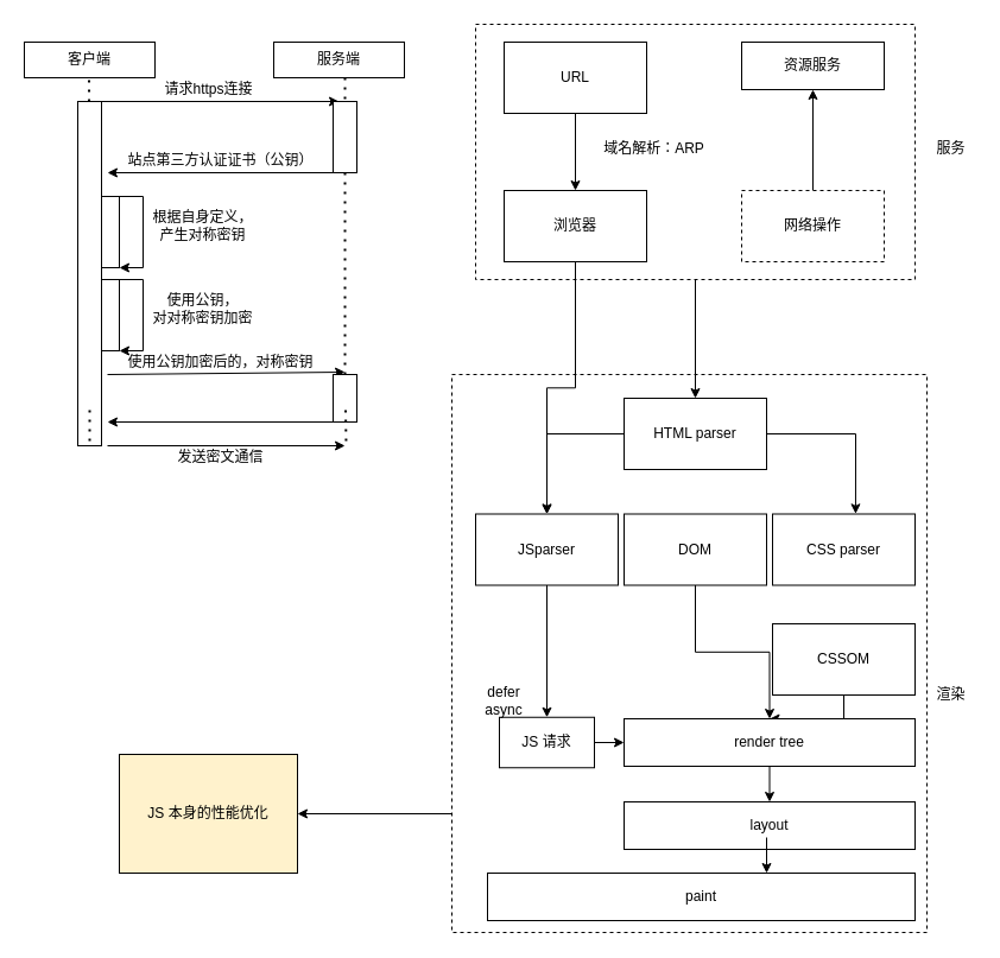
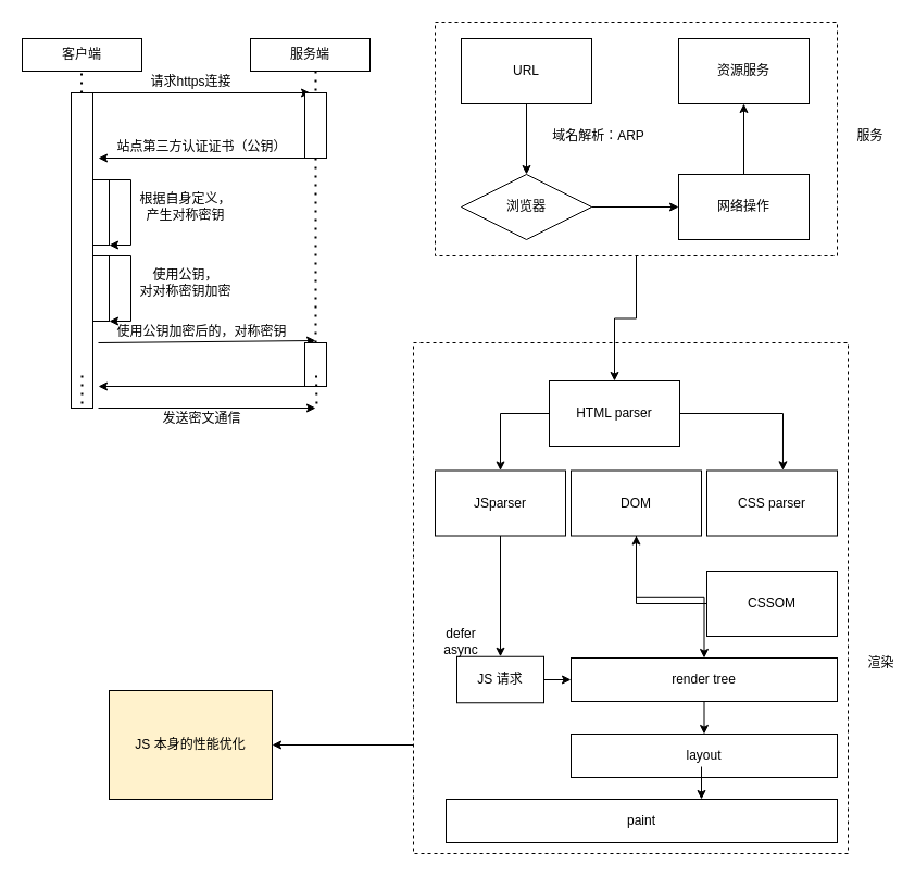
  <mxCell id="0" />
  <mxCell id="1" parent="0" />
  <mxCell id="2" value="" style="rounded=0;whiteSpace=wrap;html=1;dashed=1;" vertex="1" parent="1"><mxGeometry x="380" y="315" width="400" height="470" as="geometry" /></mxCell>
  <mxCell id="3" value="" style="edgeStyle=orthogonalEdgeStyle;rounded=0;orthogonalLoop=1;jettySize=auto;html=1;entryX=0.5;entryY=0;entryDx=0;entryDy=0;" edge="1" parent="1" source="4" target="39"><mxGeometry relative="1" as="geometry" /></mxCell>
  <mxCell id="4" value="" style="rounded=0;whiteSpace=wrap;html=1;dashed=1;" vertex="1" parent="1"><mxGeometry x="400" y="20" width="370" height="215" as="geometry" /></mxCell>
  <mxCell id="5" value="" style="edgeStyle=orthogonalEdgeStyle;rounded=0;orthogonalLoop=1;jettySize=auto;html=1;" edge="1" parent="1" source="6" target="8"><mxGeometry relative="1" as="geometry" /></mxCell>
  <mxCell id="6" value="URL" style="rounded=0;whiteSpace=wrap;html=1;" vertex="1" parent="1"><mxGeometry x="424" y="35" width="120" height="60" as="geometry" /></mxCell>
- <mxCell id="7" value="" style="edgeStyle=orthogonalEdgeStyle;rounded=0;orthogonalLoop=1;jettySize=auto;html=1;" edge="1" parent="1" source="8" target="43"><mxGeometry relative="1" as="geometry" /></mxCell>
- <mxCell id="8" value="浏览器" style="rounded=0;whiteSpace=wrap;html=1;" vertex="1" parent="1"><mxGeometry x="424" y="160" width="120" height="60" as="geometry" /></mxCell>
+ <mxCell id="7" value="" style="edgeStyle=orthogonalEdgeStyle;rounded=0;orthogonalLoop=1;jettySize=auto;html=1;" edge="1" parent="1" source="8" target="35"><mxGeometry relative="1" as="geometry" /></mxCell>
+ <mxCell id="8" value="浏览器" style="rhombus;whiteSpace=wrap;html=1;" vertex="1" parent="1"><mxGeometry x="424" y="160" width="120" height="60" as="geometry" /></mxCell>
  <mxCell id="9" value="客户端" style="rounded=0;whiteSpace=wrap;html=1;" vertex="1" parent="1"><mxGeometry x="20" y="35" width="110" height="30" as="geometry" /></mxCell>
  <mxCell id="10" value="服务端" style="rounded=0;whiteSpace=wrap;html=1;" vertex="1" parent="1"><mxGeometry x="230" y="35" width="110" height="30" as="geometry" /></mxCell>
  <mxCell id="11" value="" style="endArrow=none;dashed=1;html=1;dashPattern=1 3;strokeWidth=2;rounded=0;startArrow=none;" edge="1" parent="1" source="13"><mxGeometry width="50" height="50" relative="1" as="geometry"><mxPoint x="75" y="345" as="sourcePoint" /><mxPoint x="74.5" y="65" as="targetPoint" /></mxGeometry></mxCell>
  <mxCell id="12" value="" style="endArrow=none;dashed=1;html=1;dashPattern=1 3;strokeWidth=2;rounded=0;startArrow=none;" edge="1" parent="1" source="28"><mxGeometry width="50" height="50" relative="1" as="geometry"><mxPoint x="290.5" y="345" as="sourcePoint" /><mxPoint x="290" y="65" as="targetPoint" /></mxGeometry></mxCell>
  <mxCell id="13" value="" style="rounded=0;whiteSpace=wrap;html=1;" vertex="1" parent="1"><mxGeometry x="65" y="85" width="20" height="290" as="geometry" /></mxCell>
  <mxCell id="14" value="" style="endArrow=none;dashed=1;html=1;dashPattern=1 3;strokeWidth=2;rounded=0;" edge="1" parent="1" target="13"><mxGeometry width="50" height="50" relative="1" as="geometry"><mxPoint x="75" y="345" as="sourcePoint" /><mxPoint x="74.5" y="65" as="targetPoint" /></mxGeometry></mxCell>
  <mxCell id="15" value="" style="endArrow=classic;html=1;rounded=0;" edge="1" parent="1"><mxGeometry width="50" height="50" relative="1" as="geometry"><mxPoint x="85" y="85" as="sourcePoint" /><mxPoint x="285" y="85" as="targetPoint" /></mxGeometry></mxCell>
  <mxCell id="16" value="请求https连接" style="text;html=1;align=center;verticalAlign=middle;resizable=0;points=[];autosize=1;strokeColor=none;fillColor=none;" vertex="1" parent="1"><mxGeometry x="130" y="65" width="90" height="20" as="geometry" /></mxCell>
  <mxCell id="17" value="" style="rounded=0;whiteSpace=wrap;html=1;" vertex="1" parent="1"><mxGeometry x="280" y="85" width="20" height="60" as="geometry" /></mxCell>
  <mxCell id="18" value="" style="endArrow=classic;html=1;rounded=0;exitX=0;exitY=1;exitDx=0;exitDy=0;" edge="1" parent="1" source="17"><mxGeometry width="50" height="50" relative="1" as="geometry"><mxPoint x="260" y="145" as="sourcePoint" /><mxPoint x="90" y="145" as="targetPoint" /></mxGeometry></mxCell>
  <mxCell id="19" value="站点第三方认证证书（公钥）" style="text;html=1;align=center;verticalAlign=middle;resizable=0;points=[];autosize=1;strokeColor=none;fillColor=none;" vertex="1" parent="1"><mxGeometry x="100" y="125" width="170" height="20" as="geometry" /></mxCell>
  <mxCell id="20" value="" style="rounded=0;whiteSpace=wrap;html=1;" vertex="1" parent="1"><mxGeometry x="85" y="165" width="15" height="60" as="geometry" /></mxCell>
  <mxCell id="21" value="" style="endArrow=classic;html=1;rounded=0;exitX=0.75;exitY=0;exitDx=0;exitDy=0;entryX=1;entryY=1;entryDx=0;entryDy=0;" edge="1" parent="1" source="20" target="20"><mxGeometry width="50" height="50" relative="1" as="geometry"><mxPoint x="270" y="225" as="sourcePoint" /><mxPoint x="320" y="175" as="targetPoint" /><Array as="points"><mxPoint x="120" y="165" /><mxPoint x="120" y="225" /></Array></mxGeometry></mxCell>
  <mxCell id="22" value="根据自身定义，&lt;br&gt;产生对称密钥" style="text;html=1;align=center;verticalAlign=middle;resizable=0;points=[];autosize=1;strokeColor=none;fillColor=none;" vertex="1" parent="1"><mxGeometry x="120" y="175" width="100" height="30" as="geometry" /></mxCell>
  <mxCell id="23" value="" style="rounded=0;whiteSpace=wrap;html=1;" vertex="1" parent="1"><mxGeometry x="85" y="235" width="15" height="60" as="geometry" /></mxCell>
  <mxCell id="24" value="" style="endArrow=classic;html=1;rounded=0;exitX=0.75;exitY=0;exitDx=0;exitDy=0;entryX=1;entryY=1;entryDx=0;entryDy=0;" edge="1" parent="1" source="23" target="23"><mxGeometry width="50" height="50" relative="1" as="geometry"><mxPoint x="270" y="295" as="sourcePoint" /><mxPoint x="320" y="245" as="targetPoint" /><Array as="points"><mxPoint x="120" y="235" /><mxPoint x="120" y="295" /></Array></mxGeometry></mxCell>
  <mxCell id="25" value="使用公钥，&lt;br&gt;对对称密钥加密" style="text;html=1;align=center;verticalAlign=middle;resizable=0;points=[];autosize=1;strokeColor=none;fillColor=none;" vertex="1" parent="1"><mxGeometry x="120" y="245" width="100" height="30" as="geometry" /></mxCell>
  <mxCell id="26" value="" style="endArrow=classic;html=1;rounded=0;" edge="1" parent="1"><mxGeometry width="50" height="50" relative="1" as="geometry"><mxPoint x="90" y="315" as="sourcePoint" /><mxPoint x="290" y="313" as="targetPoint" /></mxGeometry></mxCell>
  <mxCell id="27" value="使用公钥加密后的，对称密钥" style="text;html=1;align=center;verticalAlign=middle;resizable=0;points=[];autosize=1;strokeColor=none;fillColor=none;" vertex="1" parent="1"><mxGeometry x="100" y="295" width="170" height="20" as="geometry" /></mxCell>
  <mxCell id="28" value="" style="rounded=0;whiteSpace=wrap;html=1;" vertex="1" parent="1"><mxGeometry x="280" y="315" width="20" height="40" as="geometry" /></mxCell>
  <mxCell id="29" value="" style="endArrow=none;dashed=1;html=1;dashPattern=1 3;strokeWidth=2;rounded=0;" edge="1" parent="1"><mxGeometry width="50" height="50" relative="1" as="geometry"><mxPoint x="290.5" y="345" as="sourcePoint" /><mxPoint x="291" y="375" as="targetPoint" /></mxGeometry></mxCell>
  <mxCell id="30" value="" style="endArrow=classic;html=1;rounded=0;" edge="1" parent="1"><mxGeometry width="50" height="50" relative="1" as="geometry"><mxPoint x="280" y="355" as="sourcePoint" /><mxPoint x="90" y="355" as="targetPoint" /></mxGeometry></mxCell>
  <mxCell id="31" value="" style="endArrow=classic;html=1;rounded=0;" edge="1" parent="1"><mxGeometry width="50" height="50" relative="1" as="geometry"><mxPoint x="90" y="375" as="sourcePoint" /><mxPoint x="290" y="375" as="targetPoint" /></mxGeometry></mxCell>
  <mxCell id="32" value="发送密文通信" style="text;html=1;align=center;verticalAlign=middle;resizable=0;points=[];autosize=1;strokeColor=none;fillColor=none;" vertex="1" parent="1"><mxGeometry x="140" y="375" width="90" height="20" as="geometry" /></mxCell>
  <mxCell id="33" value="域名解析：ARP" style="text;html=1;align=center;verticalAlign=middle;resizable=0;points=[];autosize=1;strokeColor=none;fillColor=none;" vertex="1" parent="1"><mxGeometry x="500" y="115" width="100" height="20" as="geometry" /></mxCell>
  <mxCell id="34" value="" style="edgeStyle=orthogonalEdgeStyle;rounded=0;orthogonalLoop=1;jettySize=auto;html=1;" edge="1" parent="1" source="35" target="36"><mxGeometry relative="1" as="geometry" /></mxCell>
- <mxCell id="35" value="网络操作" style="rounded=0;whiteSpace=wrap;html=1;dashed=1;" vertex="1" parent="1"><mxGeometry x="624" y="160" width="120" height="60" as="geometry" /></mxCell>
- <mxCell id="36" value="资源服务" style="rounded=0;whiteSpace=wrap;html=1;" vertex="1" parent="1"><mxGeometry x="624" y="35" width="120" height="40" as="geometry" /></mxCell>
+ <mxCell id="35" value="网络操作" style="rounded=0;whiteSpace=wrap;html=1;" vertex="1" parent="1"><mxGeometry x="624" y="160" width="120" height="60" as="geometry" /></mxCell>
+ <mxCell id="36" value="资源服务" style="rounded=0;whiteSpace=wrap;html=1;" vertex="1" parent="1"><mxGeometry x="624" y="35" width="120" height="60" as="geometry" /></mxCell>
  <mxCell id="37" value="服务" style="text;html=1;align=center;verticalAlign=middle;resizable=0;points=[];autosize=1;strokeColor=none;fillColor=none;" vertex="1" parent="1"><mxGeometry x="780" y="115" width="40" height="20" as="geometry" /></mxCell>
- <mxCell id="38" value="渲染" style="text;html=1;align=center;verticalAlign=middle;resizable=0;points=[];autosize=1;strokeColor=none;fillColor=none;" vertex="1" parent="1"><mxGeometry x="780" y="575" width="40" height="20" as="geometry" /></mxCell>
- <mxCell id="39" value="HTML parser" style="rounded=0;whiteSpace=wrap;html=1;" vertex="1" parent="1"><mxGeometry x="525" y="335" width="120" height="60" as="geometry" /></mxCell>
+ <mxCell id="38" value="渲染" style="text;html=1;align=center;verticalAlign=middle;resizable=0;points=[];autosize=1;strokeColor=none;fillColor=none;" vertex="1" parent="1"><mxGeometry x="790" y="600" width="40" height="20" as="geometry" /></mxCell>
+ <mxCell id="39" value="HTML parser" style="rounded=0;whiteSpace=wrap;html=1;" vertex="1" parent="1"><mxGeometry x="505" y="350" width="120" height="60" as="geometry" /></mxCell>
  <mxCell id="40" value="" style="edgeStyle=orthogonalEdgeStyle;rounded=0;orthogonalLoop=1;jettySize=auto;html=1;" edge="1" parent="1" source="41" target="49"><mxGeometry relative="1" as="geometry" /></mxCell>
  <mxCell id="41" value="DOM" style="rounded=0;whiteSpace=wrap;html=1;" vertex="1" parent="1"><mxGeometry x="525" y="432.5" width="120" height="60" as="geometry" /></mxCell>
  <mxCell id="42" value="" style="edgeStyle=orthogonalEdgeStyle;rounded=0;orthogonalLoop=1;jettySize=auto;html=1;" edge="1" parent="1" source="43" target="50"><mxGeometry relative="1" as="geometry" /></mxCell>
  <mxCell id="43" value="JSparser" style="rounded=0;whiteSpace=wrap;html=1;" vertex="1" parent="1"><mxGeometry x="400" y="432.5" width="120" height="60" as="geometry" /></mxCell>
  <mxCell id="44" value="CSS parser" style="rounded=0;whiteSpace=wrap;html=1;" vertex="1" parent="1"><mxGeometry x="650" y="432.5" width="120" height="60" as="geometry" /></mxCell>
  <mxCell id="45" value="" style="edgeStyle=orthogonalEdgeStyle;rounded=0;orthogonalLoop=1;jettySize=auto;html=1;exitX=1;exitY=0.5;exitDx=0;exitDy=0;entryX=0.583;entryY=-0.003;entryDx=0;entryDy=0;entryPerimeter=0;" edge="1" parent="1" source="39" target="44"><mxGeometry relative="1" as="geometry"><mxPoint x="595" y="405" as="sourcePoint" /><mxPoint x="595" y="442.5" as="targetPoint" /></mxGeometry></mxCell>
  <mxCell id="46" value="" style="edgeStyle=orthogonalEdgeStyle;rounded=0;orthogonalLoop=1;jettySize=auto;html=1;exitX=0;exitY=0.5;exitDx=0;exitDy=0;entryX=0.5;entryY=0;entryDx=0;entryDy=0;" edge="1" parent="1" source="39" target="43"><mxGeometry relative="1" as="geometry"><mxPoint x="655" y="375" as="sourcePoint" /><mxPoint x="729.96" y="442.32" as="targetPoint" /></mxGeometry></mxCell>
- <mxCell id="47" value="" style="edgeStyle=orthogonalEdgeStyle;rounded=0;orthogonalLoop=1;jettySize=auto;html=1;" edge="1" parent="1" source="48" target="49"><mxGeometry relative="1" as="geometry" /></mxCell>
+ <mxCell id="47" value="" style="edgeStyle=orthogonalEdgeStyle;rounded=0;orthogonalLoop=1;jettySize=auto;html=1;" edge="1" parent="1" source="48" target="41"><mxGeometry relative="1" as="geometry" /></mxCell>
  <mxCell id="48" value="CSSOM" style="rounded=0;whiteSpace=wrap;html=1;" vertex="1" parent="1"><mxGeometry x="650" y="525" width="120" height="60" as="geometry" /></mxCell>
  <mxCell id="49" value="render tree" style="rounded=0;whiteSpace=wrap;html=1;" vertex="1" parent="1"><mxGeometry x="525" y="605" width="245" height="40" as="geometry" /></mxCell>
  <mxCell id="50" value="JS 请求" style="rounded=0;whiteSpace=wrap;html=1;" vertex="1" parent="1"><mxGeometry x="420" y="603.75" width="80" height="42.5" as="geometry" /></mxCell>
  <mxCell id="51" value="" style="endArrow=classic;html=1;rounded=0;exitX=1;exitY=0.5;exitDx=0;exitDy=0;" edge="1" parent="1" source="50" target="49"><mxGeometry width="50" height="50" relative="1" as="geometry"><mxPoint x="640" y="595" as="sourcePoint" /><mxPoint x="690" y="545" as="targetPoint" /></mxGeometry></mxCell>
  <mxCell id="52" value="defer async" style="text;html=1;strokeColor=none;fillColor=none;align=center;verticalAlign=middle;whiteSpace=wrap;rounded=0;" vertex="1" parent="1"><mxGeometry x="394" y="575" width="60" height="30" as="geometry" /></mxCell>
  <mxCell id="53" value="layout" style="rounded=0;whiteSpace=wrap;html=1;" vertex="1" parent="1"><mxGeometry x="525" y="675" width="245" height="40" as="geometry" /></mxCell>
  <mxCell id="54" value="paint" style="rounded=0;whiteSpace=wrap;html=1;" vertex="1" parent="1"><mxGeometry x="410" y="735" width="360" height="40" as="geometry" /></mxCell>
  <mxCell id="55" value="" style="endArrow=classic;html=1;rounded=0;exitX=0.5;exitY=1;exitDx=0;exitDy=0;entryX=0.5;entryY=0;entryDx=0;entryDy=0;" edge="1" parent="1" source="49" target="53"><mxGeometry width="50" height="50" relative="1" as="geometry"><mxPoint x="640" y="705" as="sourcePoint" /><mxPoint x="690" y="655" as="targetPoint" /></mxGeometry></mxCell>
  <mxCell id="56" value="" style="endArrow=classic;html=1;rounded=0;exitX=0.5;exitY=1;exitDx=0;exitDy=0;entryX=0.5;entryY=0;entryDx=0;entryDy=0;" edge="1" parent="1"><mxGeometry width="50" height="50" relative="1" as="geometry"><mxPoint x="645" y="705" as="sourcePoint" /><mxPoint x="645" y="735" as="targetPoint" /></mxGeometry></mxCell>
  <mxCell id="57" value="" style="endArrow=classic;html=1;rounded=0;" edge="1" parent="1"><mxGeometry width="50" height="50" relative="1" as="geometry"><mxPoint x="380" y="685" as="sourcePoint" /><mxPoint x="250" y="685" as="targetPoint" /></mxGeometry></mxCell>
  <mxCell id="58" value="JS 本身的性能优化" style="whiteSpace=wrap;html=1;fillColor=#fff2cc;" vertex="1" parent="1"><mxGeometry x="100" y="635" width="150" height="100" as="geometry" /></mxCell>
